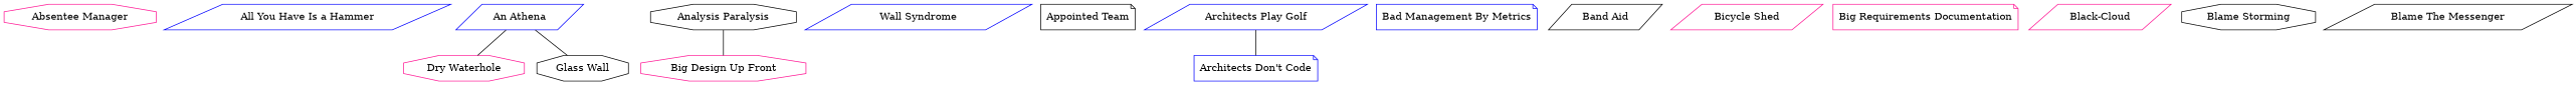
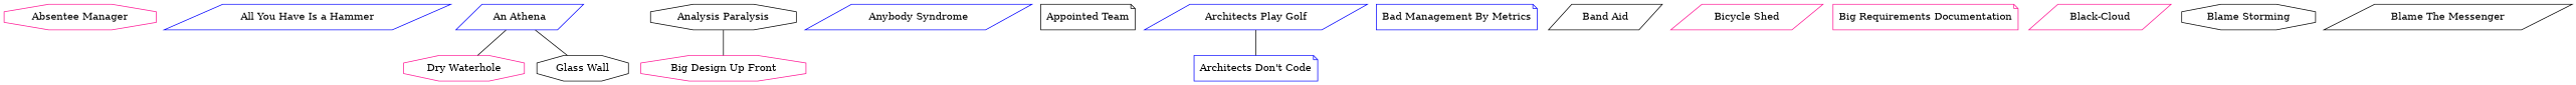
  graph {
    node [color=deeppink shape=parallelogram]
    n1 [label="Absentee Manager" shape=octagon]
    n2 [color=blue label="All You Have Is a Hammer"]
    n3 [color=blue label="An Athena"]
    n4 [label="Dry Waterhole" shape=octagon]
    n5 [color=black label="Glass Wall" shape=octagon]
    n6 [color=black label="Analysis Paralysis" shape=octagon]
    n7 [label="Big Design Up Front" shape=octagon]
-   n8 [color=blue label="Wall Syndrome"]
+   n8 [color=blue label="Anybody Syndrome"]
    n9 [color=black label="Appointed Team" shape=note]
    n10 [color=blue label="Architects Don't Code" shape=note]
    n11 [color=blue label="Architects Play Golf"]
    n12 [color=blue label="Bad Management By Metrics" shape=note]
    n13 [color=black label="Band Aid"]
    n14 [label="Bicycle Shed"]
    n15 [label="Big Requirements Documentation" shape=note]
    n16 [label="Black-Cloud"]
    n17 [color=black label="Blame Storming" shape=octagon]
    n18 [color=black label="Blame The Messenger"]
    n3 -- n4
    n3 -- n5
    n6 -- n7
    n11 -- n10
  }
